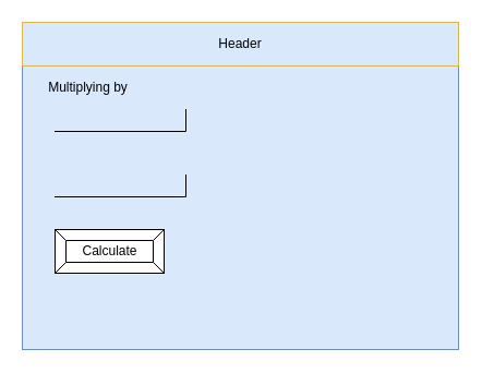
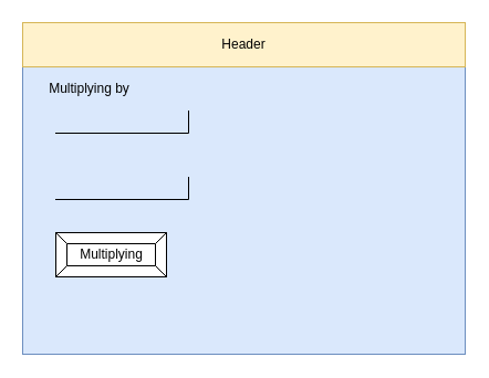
  <mxCell id="0" />
  <mxCell id="1" parent="0" />
  <mxCell id="2" value="" style="rounded=0;whiteSpace=wrap;html=1;fillColor=#dae8fc;strokeColor=#6c8ebf;" parent="1" vertex="1"><mxGeometry x="20" y="20" width="400" height="300" as="geometry" /></mxCell>
- <mxCell id="3" value="Header" style="rounded=0;whiteSpace=wrap;html=1;fillColor=#dae8fc;strokeColor=#d6b656;" parent="1" vertex="1"><mxGeometry x="20" y="20" width="400" height="40" as="geometry" /></mxCell>
+ <mxCell id="3" value="Header" style="rounded=0;whiteSpace=wrap;html=1;fillColor=#fff2cc;strokeColor=#d6b656;" parent="1" vertex="1"><mxGeometry x="20" y="20" width="400" height="40" as="geometry" /></mxCell>
  <mxCell id="4" value="" style="shape=partialRectangle;whiteSpace=wrap;html=1;top=0;left=0;fillColor=none;" parent="1" vertex="1"><mxGeometry x="50" y="100" width="120" height="20" as="geometry" /></mxCell>
- <mxCell id="5" value="Calculate" style="labelPosition=center;verticalLabelPosition=middle;align=center;html=1;shape=mxgraph.basic.button;dx=10;" parent="1" vertex="1"><mxGeometry x="50" y="210" width="100" height="40" as="geometry" /></mxCell>
+ <mxCell id="5" value="Multiplying" style="labelPosition=center;verticalLabelPosition=middle;align=center;html=1;shape=mxgraph.basic.button;dx=10;" parent="1" vertex="1"><mxGeometry x="50" y="210" width="100" height="40" as="geometry" /></mxCell>
  <mxCell id="6" value="" style="shape=partialRectangle;whiteSpace=wrap;html=1;top=0;left=0;fillColor=none;" vertex="1" parent="1"><mxGeometry x="50" y="160" width="120" height="20" as="geometry" /></mxCell>
  <mxCell id="7" value="Multiplying by" style="text;html=1;align=center;verticalAlign=middle;resizable=0;points=[];autosize=1;strokeColor=none;fillColor=none;" vertex="1" parent="1"><mxGeometry x="35" y="70" width="90" height="20" as="geometry" /></mxCell>
